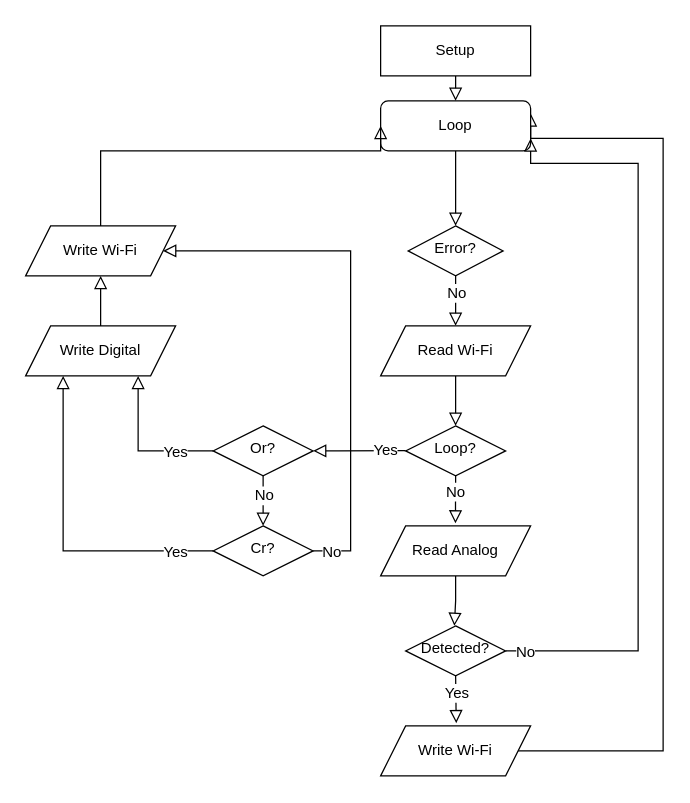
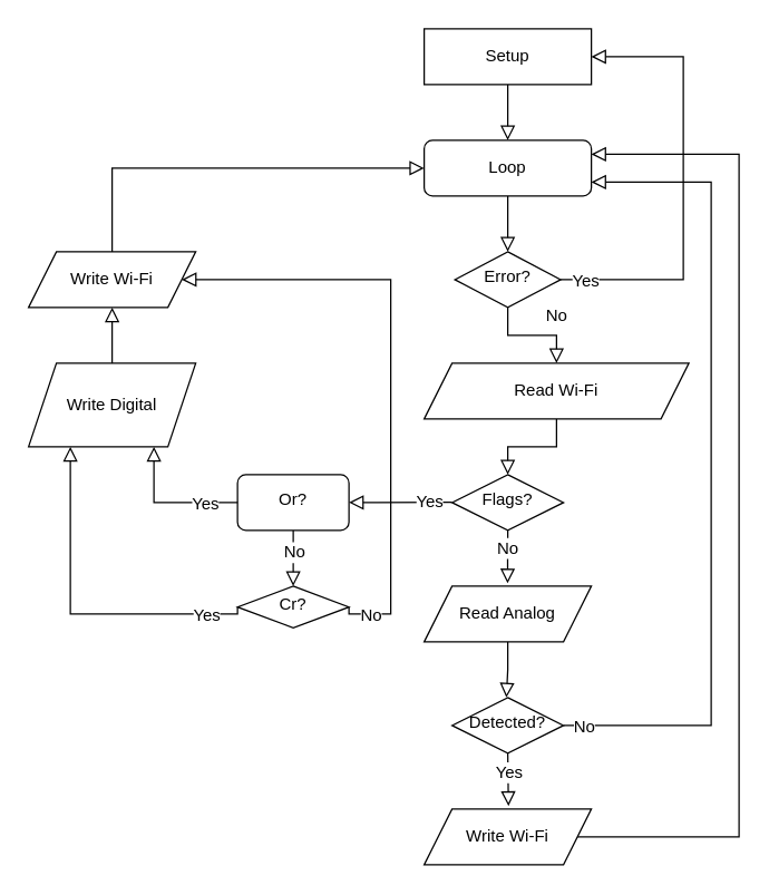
  <mxCell id="0" />
  <mxCell id="1" parent="0" />
- <mxCell id="2" value="&lt;div&gt;Loop?&lt;/div&gt;" style="rhombus;whiteSpace=wrap;html=1;shadow=0;fontFamily=Helvetica;fontSize=12;align=center;strokeWidth=1;spacing=6;spacingTop=-4;" parent="1" vertex="1"><mxGeometry x="324" y="340" width="80" height="40" as="geometry" /></mxCell>
+ <mxCell id="2" value="&lt;div&gt;Flags?&lt;/div&gt;" style="rhombus;whiteSpace=wrap;html=1;shadow=0;fontFamily=Helvetica;fontSize=12;align=center;strokeWidth=1;spacing=6;spacingTop=-4;" parent="1" vertex="1"><mxGeometry x="324" y="340" width="80" height="40" as="geometry" /></mxCell>
  <mxCell id="3" value="" style="edgeStyle=orthogonalEdgeStyle;rounded=0;html=1;jettySize=auto;orthogonalLoop=1;fontSize=11;endArrow=block;endFill=0;endSize=8;strokeWidth=1;shadow=0;labelBackgroundColor=none;exitX=1;exitY=0.5;exitDx=0;exitDy=0;entryX=1;entryY=0.25;entryDx=0;entryDy=0;" parent="1" target="5" edge="1"><mxGeometry y="10" relative="1" as="geometry"><mxPoint as="offset" /><mxPoint x="414" y="600" as="sourcePoint" /><mxPoint x="520" y="100" as="targetPoint" /><Array as="points"><mxPoint x="530" y="600" /><mxPoint x="530" y="110" /></Array></mxGeometry></mxCell>
  <mxCell id="4" value="Setup" style="whiteSpace=wrap;html=1;fontSize=12;glass=0;strokeWidth=1;shadow=0;rounded=0;" vertex="1" parent="1"><mxGeometry x="304" y="20" width="120" height="40" as="geometry" /></mxCell>
- <mxCell id="5" value="Loop" style="rounded=1;whiteSpace=wrap;html=1;fontSize=12;glass=0;strokeWidth=1;shadow=0;" vertex="1" parent="1"><mxGeometry x="304" y="80" width="120" height="40" as="geometry" /></mxCell>
+ <mxCell id="5" value="Loop" style="rounded=1;whiteSpace=wrap;html=1;fontSize=12;glass=0;strokeWidth=1;shadow=0;" vertex="1" parent="1"><mxGeometry x="304" y="100" width="120" height="40" as="geometry" /></mxCell>
  <mxCell id="6" value="Error?" style="rhombus;whiteSpace=wrap;html=1;shadow=0;fontFamily=Helvetica;fontSize=12;align=center;strokeWidth=1;spacing=6;spacingTop=-4;" vertex="1" parent="1"><mxGeometry x="326" y="180" width="76" height="40" as="geometry" /></mxCell>
  <mxCell id="7" value="" style="rounded=0;html=1;jettySize=auto;orthogonalLoop=1;fontSize=11;endArrow=block;endFill=0;endSize=8;strokeWidth=1;shadow=0;labelBackgroundColor=none;edgeStyle=orthogonalEdgeStyle;exitX=0.5;exitY=1;exitDx=0;exitDy=0;entryX=0.5;entryY=0;entryDx=0;entryDy=0;" edge="1" parent="1" source="5" target="6"><mxGeometry y="20" relative="1" as="geometry"><mxPoint as="offset" /><mxPoint x="340" y="140" as="sourcePoint" /><mxPoint x="340" y="180" as="targetPoint" /></mxGeometry></mxCell>
  <mxCell id="8" value="" style="rounded=0;html=1;jettySize=auto;orthogonalLoop=1;fontSize=11;endArrow=block;endFill=0;endSize=8;strokeWidth=1;shadow=0;labelBackgroundColor=none;edgeStyle=orthogonalEdgeStyle;exitX=0.5;exitY=1;exitDx=0;exitDy=0;entryX=0.5;entryY=0;entryDx=0;entryDy=0;" edge="1" parent="1" source="4" target="5"><mxGeometry y="20" relative="1" as="geometry"><mxPoint as="offset" /><mxPoint x="363" y="60" as="sourcePoint" /><mxPoint x="363" y="100" as="targetPoint" /></mxGeometry></mxCell>
  <mxCell id="9" value="" style="rounded=0;html=1;jettySize=auto;orthogonalLoop=1;fontSize=11;endArrow=block;endFill=0;endSize=8;strokeWidth=1;shadow=0;labelBackgroundColor=none;edgeStyle=orthogonalEdgeStyle;exitX=0.5;exitY=1;exitDx=0;exitDy=0;entryX=0.5;entryY=0;entryDx=0;entryDy=0;" edge="1" parent="1" source="6" target="11"><mxGeometry y="20" relative="1" as="geometry"><mxPoint as="offset" /><mxPoint x="363.75" y="220" as="sourcePoint" /><mxPoint x="363.75" y="260" as="targetPoint" /></mxGeometry></mxCell>
  <mxCell id="10" value="No" style="edgeLabel;html=1;align=center;verticalAlign=middle;resizable=0;points=[];fontSize=12;" vertex="1" connectable="0" parent="9"><mxGeometry x="0.426" y="-1" relative="1" as="geometry"><mxPoint x="1" y="-16" as="offset" /></mxGeometry></mxCell>
- <mxCell id="11" value="Read Wi-Fi" style="shape=parallelogram;perimeter=parallelogramPerimeter;whiteSpace=wrap;html=1;fixedSize=1;" vertex="1" parent="1"><mxGeometry x="304" y="260" width="120" height="40" as="geometry" /></mxCell>
+ <mxCell id="11" value="Read Wi-Fi" style="shape=parallelogram;perimeter=parallelogramPerimeter;whiteSpace=wrap;html=1;fixedSize=1;" vertex="1" parent="1"><mxGeometry x="304" y="260" width="190" height="40" as="geometry" /></mxCell>
  <mxCell id="12" value="" style="rounded=0;html=1;jettySize=auto;orthogonalLoop=1;fontSize=11;endArrow=block;endFill=0;endSize=8;strokeWidth=1;shadow=0;labelBackgroundColor=none;edgeStyle=orthogonalEdgeStyle;entryX=0.5;entryY=0;entryDx=0;entryDy=0;exitX=0.5;exitY=1;exitDx=0;exitDy=0;" edge="1" parent="1" source="11" target="2"><mxGeometry y="20" relative="1" as="geometry"><mxPoint as="offset" /><mxPoint x="363.9" y="300.96" as="sourcePoint" /><mxPoint x="364.1" y="340" as="targetPoint" /><Array as="points" /></mxGeometry></mxCell>
  <mxCell id="13" value="" style="rounded=0;html=1;jettySize=auto;orthogonalLoop=1;fontSize=11;endArrow=block;endFill=0;endSize=8;strokeWidth=1;shadow=0;labelBackgroundColor=none;edgeStyle=orthogonalEdgeStyle;exitX=0.5;exitY=1;exitDx=0;exitDy=0;entryX=0.5;entryY=0;entryDx=0;entryDy=0;" edge="1" parent="1" source="2"><mxGeometry y="20" relative="1" as="geometry"><mxPoint as="offset" /><mxPoint x="364.13" y="380" as="sourcePoint" /><mxPoint x="363.88" y="418" as="targetPoint" /></mxGeometry></mxCell>
  <mxCell id="14" value="No" style="edgeLabel;html=1;align=center;verticalAlign=middle;resizable=0;points=[];fontSize=12;" vertex="1" connectable="0" parent="13"><mxGeometry x="0.426" y="-1" relative="1" as="geometry"><mxPoint x="1" y="-14" as="offset" /></mxGeometry></mxCell>
  <mxCell id="15" value="Read Analog" style="shape=parallelogram;perimeter=parallelogramPerimeter;whiteSpace=wrap;html=1;fixedSize=1;" vertex="1" parent="1"><mxGeometry x="304" y="420" width="120" height="40" as="geometry" /></mxCell>
  <mxCell id="16" value="Detected?" style="rhombus;whiteSpace=wrap;html=1;shadow=0;fontFamily=Helvetica;fontSize=12;align=center;strokeWidth=1;spacing=6;spacingTop=-4;" vertex="1" parent="1"><mxGeometry x="324" y="500" width="80" height="40" as="geometry" /></mxCell>
  <mxCell id="17" value="" style="rounded=0;html=1;jettySize=auto;orthogonalLoop=1;fontSize=11;endArrow=block;endFill=0;endSize=8;strokeWidth=1;shadow=0;labelBackgroundColor=none;edgeStyle=orthogonalEdgeStyle;entryX=0.5;entryY=0;entryDx=0;entryDy=0;exitX=0.5;exitY=1;exitDx=0;exitDy=0;" edge="1" parent="1" source="15"><mxGeometry y="20" relative="1" as="geometry"><mxPoint as="offset" /><mxPoint x="363" y="460" as="sourcePoint" /><mxPoint x="363" y="500" as="targetPoint" /><Array as="points" /></mxGeometry></mxCell>
  <mxCell id="18" value="" style="rounded=0;html=1;jettySize=auto;orthogonalLoop=1;fontSize=11;endArrow=block;endFill=0;endSize=8;strokeWidth=1;shadow=0;labelBackgroundColor=none;edgeStyle=orthogonalEdgeStyle;exitX=0.5;exitY=1;exitDx=0;exitDy=0;entryX=0.504;entryY=-0.054;entryDx=0;entryDy=0;entryPerimeter=0;" edge="1" parent="1" source="16" target="20"><mxGeometry y="20" relative="1" as="geometry"><mxPoint as="offset" /><mxPoint x="363.96" y="540" as="sourcePoint" /><mxPoint x="363.84" y="578" as="targetPoint" /></mxGeometry></mxCell>
  <mxCell id="19" value="Yes" style="edgeLabel;html=1;align=center;verticalAlign=middle;resizable=0;points=[];fontSize=12;" vertex="1" connectable="0" parent="18"><mxGeometry x="0.426" y="-1" relative="1" as="geometry"><mxPoint x="1" y="-14" as="offset" /></mxGeometry></mxCell>
  <mxCell id="20" value="Write Wi-Fi" style="shape=parallelogram;perimeter=parallelogramPerimeter;whiteSpace=wrap;html=1;fixedSize=1;" vertex="1" parent="1"><mxGeometry x="304" y="580" width="120" height="40" as="geometry" /></mxCell>
  <mxCell id="21" value="" style="edgeStyle=orthogonalEdgeStyle;rounded=0;html=1;jettySize=auto;orthogonalLoop=1;fontSize=11;endArrow=block;endFill=0;endSize=8;strokeWidth=1;shadow=0;labelBackgroundColor=none;exitX=1;exitY=0.5;exitDx=0;exitDy=0;entryX=1;entryY=0.75;entryDx=0;entryDy=0;" edge="1" parent="1" source="16" target="5"><mxGeometry y="10" relative="1" as="geometry"><mxPoint as="offset" /><mxPoint x="503" y="520" as="sourcePoint" /><mxPoint x="470" y="110" as="targetPoint" /><Array as="points"><mxPoint x="510" y="520" /><mxPoint x="510" y="130" /></Array></mxGeometry></mxCell>
  <mxCell id="22" value="No" style="edgeLabel;html=1;align=center;verticalAlign=middle;resizable=0;points=[];fontSize=12;" vertex="1" connectable="0" parent="21"><mxGeometry x="-0.951" relative="1" as="geometry"><mxPoint as="offset" /></mxGeometry></mxCell>
- <mxCell id="25" value="Or?" style="rhombus;whiteSpace=wrap;html=1;shadow=0;fontFamily=Helvetica;fontSize=12;align=center;strokeWidth=1;spacing=6;spacingTop=-4;" vertex="1" parent="1"><mxGeometry x="170" y="340" width="80" height="40" as="geometry" /></mxCell>
+ <mxCell id="23" value="" style="edgeStyle=orthogonalEdgeStyle;rounded=0;html=1;jettySize=auto;orthogonalLoop=1;fontSize=11;endArrow=block;endFill=0;endSize=8;strokeWidth=1;shadow=0;labelBackgroundColor=none;exitX=1;exitY=0.5;exitDx=0;exitDy=0;entryX=1;entryY=0.5;entryDx=0;entryDy=0;" edge="1" parent="1" source="6" target="4"><mxGeometry y="10" relative="1" as="geometry"><mxPoint as="offset" /><mxPoint x="414" y="530" as="sourcePoint" /><mxPoint x="434" y="140" as="targetPoint" /><Array as="points"><mxPoint x="490" y="200" /><mxPoint x="490" y="40" /></Array></mxGeometry></mxCell>
+ <mxCell id="24" value="Yes" style="edgeLabel;html=1;align=center;verticalAlign=middle;resizable=0;points=[];fontSize=12;" vertex="1" connectable="0" parent="23"><mxGeometry x="-0.951" relative="1" as="geometry"><mxPoint x="9" as="offset" /></mxGeometry></mxCell>
+ <mxCell id="25" value="Or?" style="whiteSpace=wrap;html=1;shadow=0;fontFamily=Helvetica;fontSize=12;align=center;strokeWidth=1;spacing=6;spacingTop=-4;rounded=1;" vertex="1" parent="1"><mxGeometry x="170" y="340" width="80" height="40" as="geometry" /></mxCell>
  <mxCell id="26" value="" style="edgeStyle=orthogonalEdgeStyle;rounded=0;html=1;jettySize=auto;orthogonalLoop=1;fontSize=11;endArrow=block;endFill=0;endSize=8;strokeWidth=1;shadow=0;labelBackgroundColor=none;exitX=0;exitY=0.5;exitDx=0;exitDy=0;entryX=1;entryY=0.5;entryDx=0;entryDy=0;" edge="1" parent="1" target="25"><mxGeometry y="10" relative="1" as="geometry"><mxPoint as="offset" /><mxPoint x="324" y="359.89" as="sourcePoint" /><mxPoint x="190" y="360" as="targetPoint" /><Array as="points"><mxPoint x="270" y="360" /><mxPoint x="270" y="360" /></Array></mxGeometry></mxCell>
  <mxCell id="27" value="Yes" style="edgeLabel;html=1;align=center;verticalAlign=middle;resizable=0;points=[];fontSize=12;" vertex="1" connectable="0" parent="26"><mxGeometry x="-0.951" relative="1" as="geometry"><mxPoint x="-15" as="offset" /></mxGeometry></mxCell>
  <mxCell id="28" value="" style="rounded=0;html=1;jettySize=auto;orthogonalLoop=1;fontSize=11;endArrow=block;endFill=0;endSize=8;strokeWidth=1;shadow=0;labelBackgroundColor=none;edgeStyle=orthogonalEdgeStyle;exitX=0.5;exitY=1;exitDx=0;exitDy=0;entryX=0.5;entryY=0;entryDx=0;entryDy=0;" edge="1" parent="1" source="25" target="30"><mxGeometry y="20" relative="1" as="geometry"><mxPoint as="offset" /><mxPoint x="189.94" y="382" as="sourcePoint" /><mxPoint x="189.82" y="420" as="targetPoint" /></mxGeometry></mxCell>
  <mxCell id="29" value="No" style="edgeLabel;html=1;align=center;verticalAlign=middle;resizable=0;points=[];fontSize=12;" vertex="1" connectable="0" parent="28"><mxGeometry x="0.426" y="-1" relative="1" as="geometry"><mxPoint x="1" y="-14" as="offset" /></mxGeometry></mxCell>
- <mxCell id="30" value="Cr?" style="rhombus;whiteSpace=wrap;html=1;shadow=0;fontFamily=Helvetica;fontSize=12;align=center;strokeWidth=1;spacing=6;spacingTop=-4;" vertex="1" parent="1"><mxGeometry x="170" y="420" width="80" height="40" as="geometry" /></mxCell>
+ <mxCell id="30" value="Cr?" style="rhombus;whiteSpace=wrap;html=1;shadow=0;fontFamily=Helvetica;fontSize=12;align=center;strokeWidth=1;spacing=6;spacingTop=-4;" vertex="1" parent="1"><mxGeometry x="170" y="420" width="80" height="30" as="geometry" /></mxCell>
  <mxCell id="31" value="" style="rounded=0;html=1;jettySize=auto;orthogonalLoop=1;fontSize=11;endArrow=block;endFill=0;endSize=8;strokeWidth=1;shadow=0;labelBackgroundColor=none;edgeStyle=orthogonalEdgeStyle;exitX=1;exitY=0.5;exitDx=0;exitDy=0;entryX=1;entryY=0.5;entryDx=0;entryDy=0;" edge="1" parent="1" source="30" target="39"><mxGeometry y="20" relative="1" as="geometry"><mxPoint as="offset" /><mxPoint x="189.75" y="460" as="sourcePoint" /><mxPoint x="240" y="200" as="targetPoint" /><Array as="points"><mxPoint x="280" y="440" /><mxPoint x="280" y="200" /></Array></mxGeometry></mxCell>
  <mxCell id="32" value="No" style="edgeLabel;html=1;align=center;verticalAlign=middle;resizable=0;points=[];fontSize=12;" vertex="1" connectable="0" parent="31"><mxGeometry x="0.426" y="-1" relative="1" as="geometry"><mxPoint x="13" y="241" as="offset" /></mxGeometry></mxCell>
  <mxCell id="33" value="" style="edgeStyle=orthogonalEdgeStyle;rounded=0;html=1;jettySize=auto;orthogonalLoop=1;fontSize=11;endArrow=block;endFill=0;endSize=8;strokeWidth=1;shadow=0;labelBackgroundColor=none;exitX=0;exitY=0.5;exitDx=0;exitDy=0;entryX=0.75;entryY=1;entryDx=0;entryDy=0;" edge="1" parent="1" source="25" target="35"><mxGeometry y="10" relative="1" as="geometry"><mxPoint as="offset" /><mxPoint x="164" y="359.7" as="sourcePoint" /><mxPoint x="110" y="360" as="targetPoint" /><Array as="points" /></mxGeometry></mxCell>
  <mxCell id="34" value="Yes" style="edgeLabel;html=1;align=center;verticalAlign=middle;resizable=0;points=[];fontSize=12;" vertex="1" connectable="0" parent="33"><mxGeometry x="-0.314" y="3" relative="1" as="geometry"><mxPoint x="10" y="-3" as="offset" /></mxGeometry></mxCell>
- <mxCell id="35" value="Write Digital" style="shape=parallelogram;perimeter=parallelogramPerimeter;whiteSpace=wrap;html=1;fixedSize=1;" vertex="1" parent="1"><mxGeometry x="20" y="260" width="120" height="40" as="geometry" /></mxCell>
+ <mxCell id="35" value="Write Digital" style="shape=parallelogram;perimeter=parallelogramPerimeter;whiteSpace=wrap;html=1;fixedSize=1;" vertex="1" parent="1"><mxGeometry x="20" y="260" width="120" height="60" as="geometry" /></mxCell>
  <mxCell id="36" value="" style="edgeStyle=orthogonalEdgeStyle;rounded=0;html=1;jettySize=auto;orthogonalLoop=1;fontSize=11;endArrow=block;endFill=0;endSize=8;strokeWidth=1;shadow=0;labelBackgroundColor=none;exitX=0;exitY=0.5;exitDx=0;exitDy=0;entryX=0.25;entryY=1;entryDx=0;entryDy=0;" edge="1" parent="1" source="30" target="35"><mxGeometry y="10" relative="1" as="geometry"><mxPoint as="offset" /><mxPoint x="170" y="439.63" as="sourcePoint" /><mxPoint x="100" y="439.63" as="targetPoint" /><Array as="points"><mxPoint x="50" y="440" /></Array></mxGeometry></mxCell>
  <mxCell id="37" value="Yes" style="edgeLabel;html=1;align=center;verticalAlign=middle;resizable=0;points=[];fontSize=12;" vertex="1" connectable="0" parent="36"><mxGeometry x="-0.586" y="-1" relative="1" as="geometry"><mxPoint x="23" y="1" as="offset" /></mxGeometry></mxCell>
  <mxCell id="38" value="" style="edgeStyle=orthogonalEdgeStyle;rounded=0;html=1;jettySize=auto;orthogonalLoop=1;fontSize=11;endArrow=block;endFill=0;endSize=8;strokeWidth=1;shadow=0;labelBackgroundColor=none;exitX=0.5;exitY=0;exitDx=0;exitDy=0;entryX=0.5;entryY=1;entryDx=0;entryDy=0;" edge="1" parent="1" source="35" target="39"><mxGeometry y="10" relative="1" as="geometry"><mxPoint as="offset" /><mxPoint x="130" y="240" as="sourcePoint" /><mxPoint x="80" y="220" as="targetPoint" /><Array as="points" /></mxGeometry></mxCell>
  <mxCell id="39" value="Write Wi-Fi" style="shape=parallelogram;perimeter=parallelogramPerimeter;whiteSpace=wrap;html=1;fixedSize=1;" vertex="1" parent="1"><mxGeometry x="20" y="180" width="120" height="40" as="geometry" /></mxCell>
  <mxCell id="40" value="" style="edgeStyle=orthogonalEdgeStyle;rounded=0;html=1;jettySize=auto;orthogonalLoop=1;fontSize=11;endArrow=block;endFill=0;endSize=8;strokeWidth=1;shadow=0;labelBackgroundColor=none;exitX=0.5;exitY=0;exitDx=0;exitDy=0;entryX=0;entryY=0.5;entryDx=0;entryDy=0;" edge="1" parent="1" source="39" target="5"><mxGeometry y="10" relative="1" as="geometry"><mxPoint as="offset" /><mxPoint x="79.72" y="180" as="sourcePoint" /><mxPoint x="80" y="120" as="targetPoint" /><Array as="points"><mxPoint x="80" y="120" /></Array></mxGeometry></mxCell>
